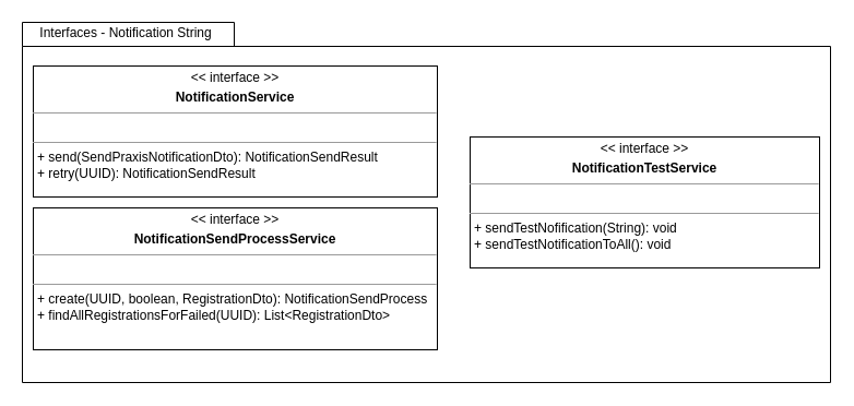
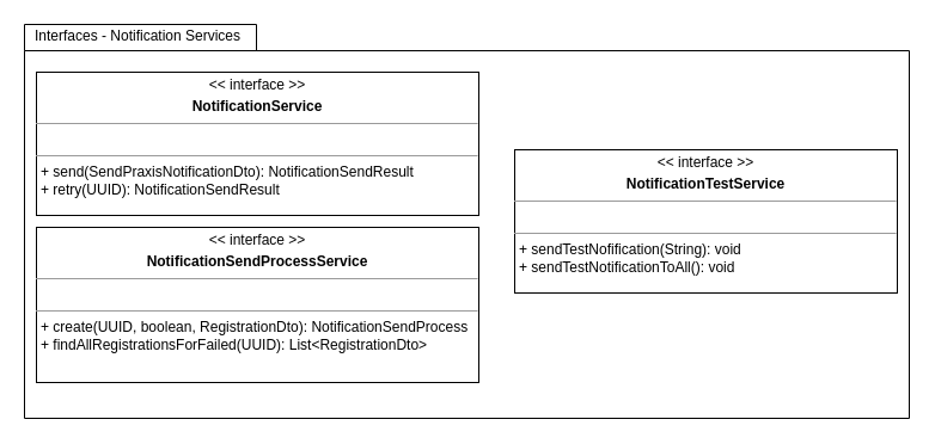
  <mxCell id="0" />
  <mxCell id="1" parent="0" />
  <mxCell id="2" value="" style="shape=folder;fontStyle=1;spacingTop=10;tabWidth=194;tabHeight=22;tabPosition=left;html=1;rounded=0;shadow=0;comic=0;labelBackgroundColor=none;strokeWidth=1;fillColor=none;fontFamily=Verdana;fontSize=10;align=center;" vertex="1" parent="1"><mxGeometry x="20" y="20" width="740" height="330" as="geometry" /></mxCell>
  <mxCell id="3" value="&lt;p style=&quot;margin: 0px ; margin-top: 4px ; text-align: center&quot;&gt;&amp;lt;&amp;lt; interface &amp;gt;&amp;gt;&lt;/p&gt;&lt;p style=&quot;margin: 0px ; margin-top: 4px ; text-align: center&quot;&gt;&lt;b&gt;NotificationService&lt;/b&gt;&lt;/p&gt;&lt;hr size=&quot;1&quot;&gt;&lt;p style=&quot;margin: 0px ; margin-left: 4px&quot;&gt;&lt;br&gt;&lt;/p&gt;&lt;hr size=&quot;1&quot;&gt;&lt;p style=&quot;margin: 0px ; margin-left: 4px&quot;&gt;&lt;span&gt;+ send(SendPraxisNotificationDto): NotificationSendResult&lt;/span&gt;&lt;/p&gt;&lt;p style=&quot;margin: 0px ; margin-left: 4px&quot;&gt;&lt;span&gt;+ retry(UUID): NotificationSendResult&lt;/span&gt;&lt;/p&gt;&lt;p style=&quot;margin: 0px ; margin-left: 4px&quot;&gt;&lt;span&gt;&amp;nbsp;&lt;/span&gt;&lt;/p&gt;&lt;p style=&quot;margin: 0px ; margin-left: 4px&quot;&gt;&lt;br&gt;&lt;/p&gt;" style="verticalAlign=top;align=left;overflow=fill;fontSize=12;fontFamily=Helvetica;html=1;rounded=0;shadow=0;comic=0;labelBackgroundColor=none;strokeWidth=1" vertex="1" parent="1"><mxGeometry x="30" y="60" width="370" height="120" as="geometry" /></mxCell>
  <mxCell id="4" value="&lt;p style=&quot;margin: 0px ; margin-top: 4px ; text-align: center&quot;&gt;&amp;lt;&amp;lt; interface &amp;gt;&amp;gt;&lt;/p&gt;&lt;p style=&quot;margin: 0px ; margin-top: 4px ; text-align: center&quot;&gt;&lt;b&gt;NotificationSendProcessService&lt;/b&gt;&lt;br&gt;&lt;/p&gt;&lt;hr size=&quot;1&quot;&gt;&lt;p style=&quot;margin: 0px ; margin-left: 4px&quot;&gt;&lt;br&gt;&lt;/p&gt;&lt;hr size=&quot;1&quot;&gt;&lt;p style=&quot;margin: 0px ; margin-left: 4px&quot;&gt;&lt;span&gt;+ create(UUID, boolean, RegistrationDto): NotificationSendProcess&lt;/span&gt;&lt;/p&gt;&lt;p style=&quot;margin: 0px ; margin-left: 4px&quot;&gt;&lt;span&gt;+ findAllRegistrationsForFailed(UUID): List&amp;lt;RegistrationDto&amp;gt;&lt;/span&gt;&lt;br&gt;&lt;/p&gt;&lt;p style=&quot;margin: 0px ; margin-left: 4px&quot;&gt;&lt;/p&gt;&lt;p style=&quot;margin: 0px ; margin-left: 4px&quot;&gt;&lt;span&gt;&amp;nbsp;&amp;nbsp;&lt;/span&gt;&lt;/p&gt;&lt;p style=&quot;margin: 0px ; margin-left: 4px&quot;&gt;&lt;br&gt;&lt;/p&gt;" style="verticalAlign=top;align=left;overflow=fill;fontSize=12;fontFamily=Helvetica;html=1;rounded=0;shadow=0;comic=0;labelBackgroundColor=none;strokeWidth=1" vertex="1" parent="1"><mxGeometry x="30" y="190" width="370" height="130" as="geometry" /></mxCell>
- <mxCell id="5" value="Interfaces - Notification String" style="text;html=1;strokeColor=none;fillColor=none;align=center;verticalAlign=middle;whiteSpace=wrap;rounded=0;" vertex="1" parent="1"><mxGeometry x="20" y="20" width="190" height="20" as="geometry" /></mxCell>
+ <mxCell id="5" value="Interfaces - Notification Services" style="text;html=1;strokeColor=none;fillColor=none;align=center;verticalAlign=middle;whiteSpace=wrap;rounded=0;" vertex="1" parent="1"><mxGeometry x="20" y="20" width="190" height="20" as="geometry" /></mxCell>
  <mxCell id="6" value="&lt;p style=&quot;margin: 0px ; margin-top: 4px ; text-align: center&quot;&gt;&amp;lt;&amp;lt; interface &amp;gt;&amp;gt;&lt;/p&gt;&lt;p style=&quot;margin: 0px ; margin-top: 4px ; text-align: center&quot;&gt;&lt;b&gt;NotificationTestService&lt;/b&gt;&lt;/p&gt;&lt;hr size=&quot;1&quot;&gt;&lt;p style=&quot;margin: 0px ; margin-left: 4px&quot;&gt;&lt;br&gt;&lt;/p&gt;&lt;hr size=&quot;1&quot;&gt;&lt;p style=&quot;margin: 0px ; margin-left: 4px&quot;&gt;&lt;span&gt;+ sendTestNofification(String): void&lt;/span&gt;&lt;/p&gt;&lt;p style=&quot;margin: 0px ; margin-left: 4px&quot;&gt;&lt;span&gt;+ sendTestNotificationToAll(): void&lt;/span&gt;&lt;/p&gt;&lt;p style=&quot;margin: 0px ; margin-left: 4px&quot;&gt;&lt;br&gt;&lt;/p&gt;" style="verticalAlign=top;align=left;overflow=fill;fontSize=12;fontFamily=Helvetica;html=1;rounded=0;shadow=0;comic=0;labelBackgroundColor=none;strokeWidth=1" vertex="1" parent="1"><mxGeometry x="430" y="125" width="320" height="120" as="geometry" /></mxCell>
